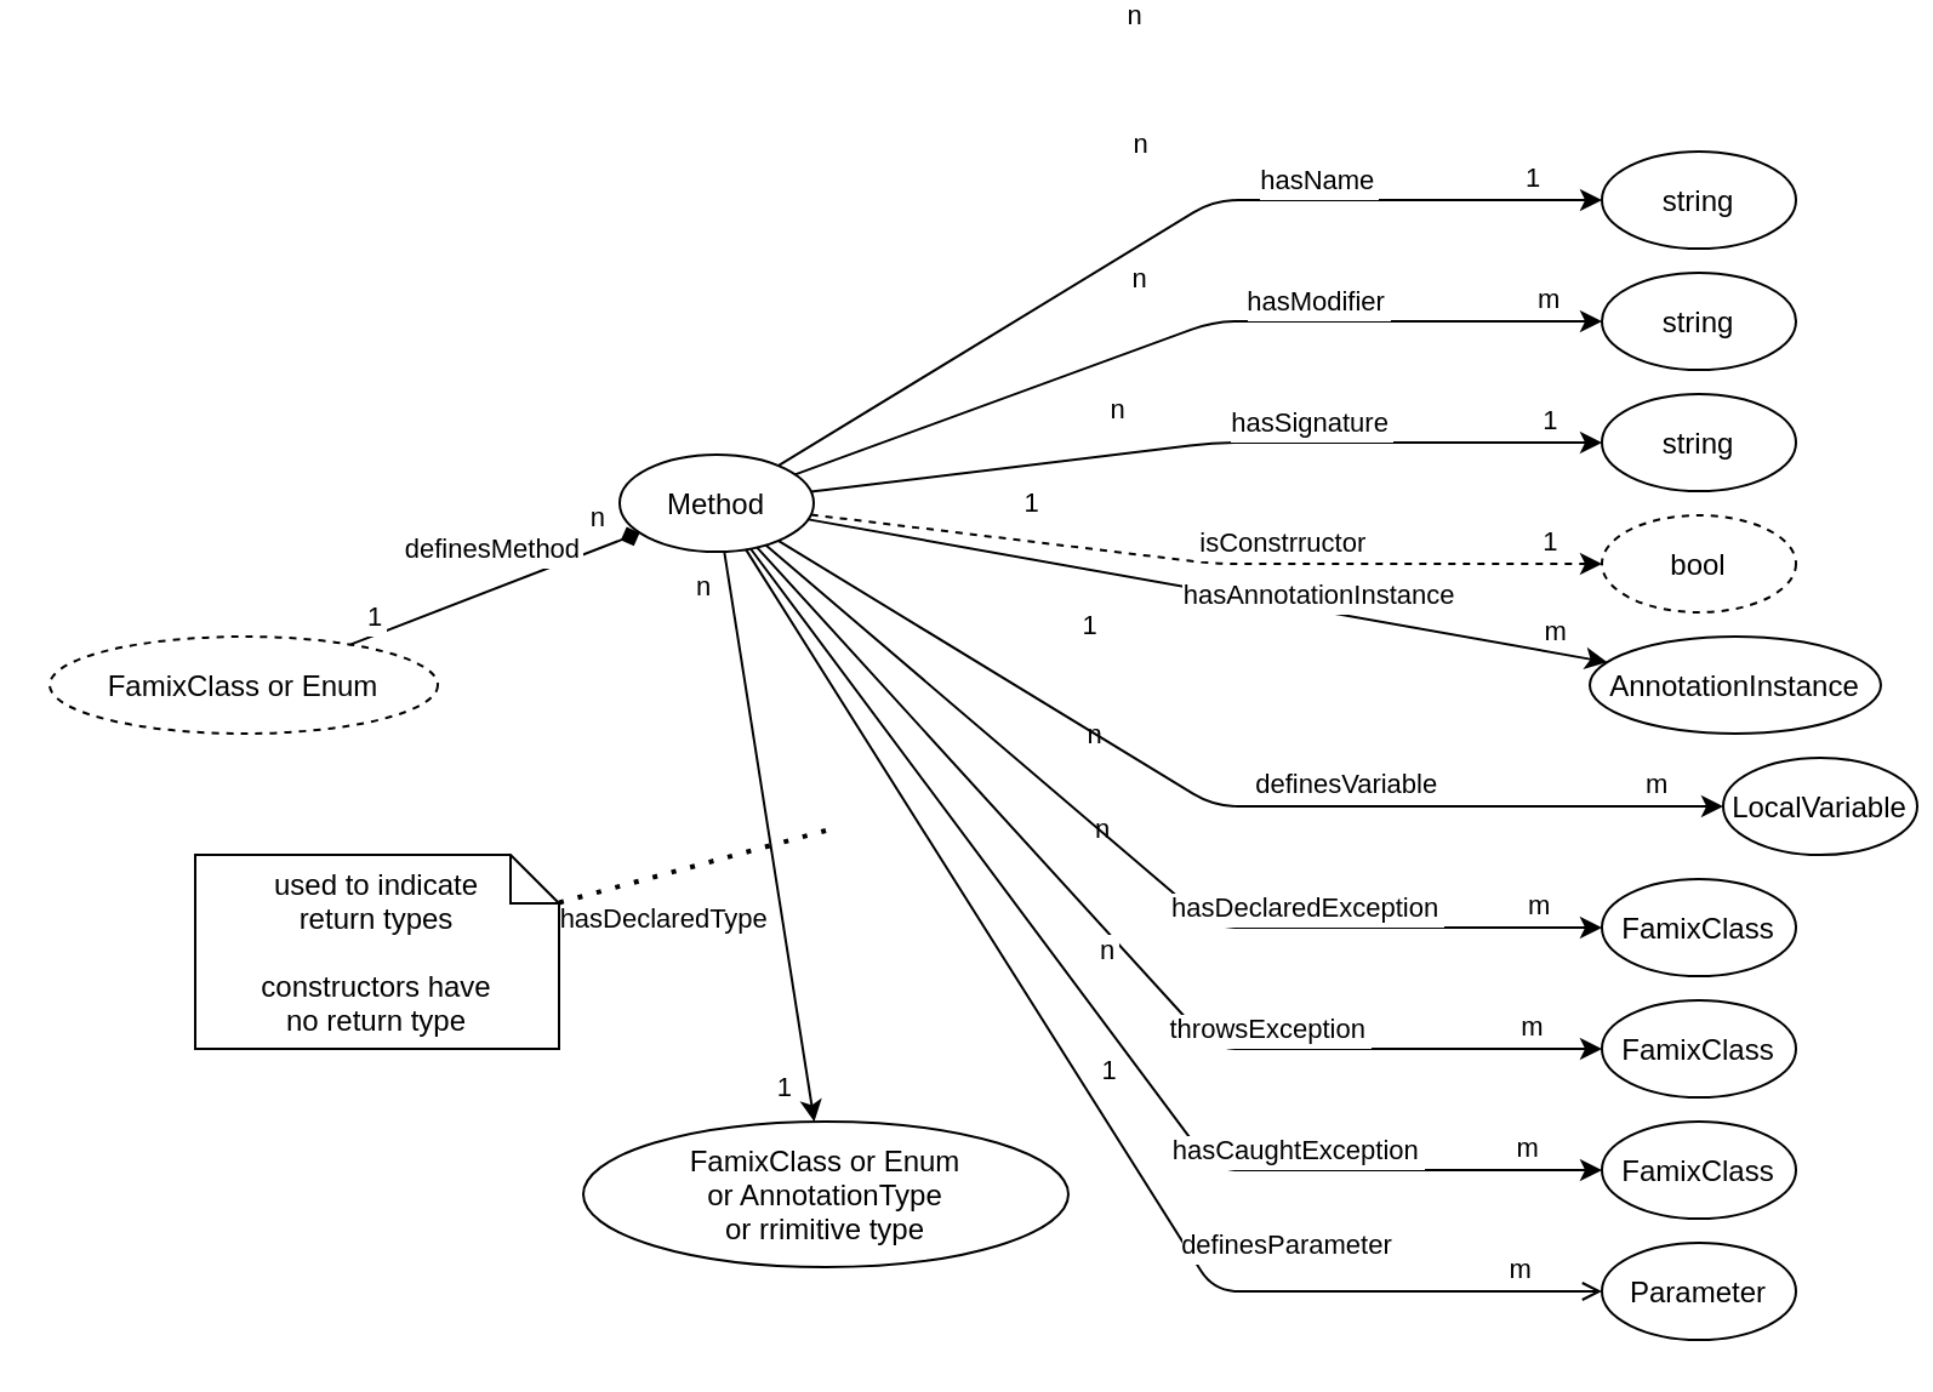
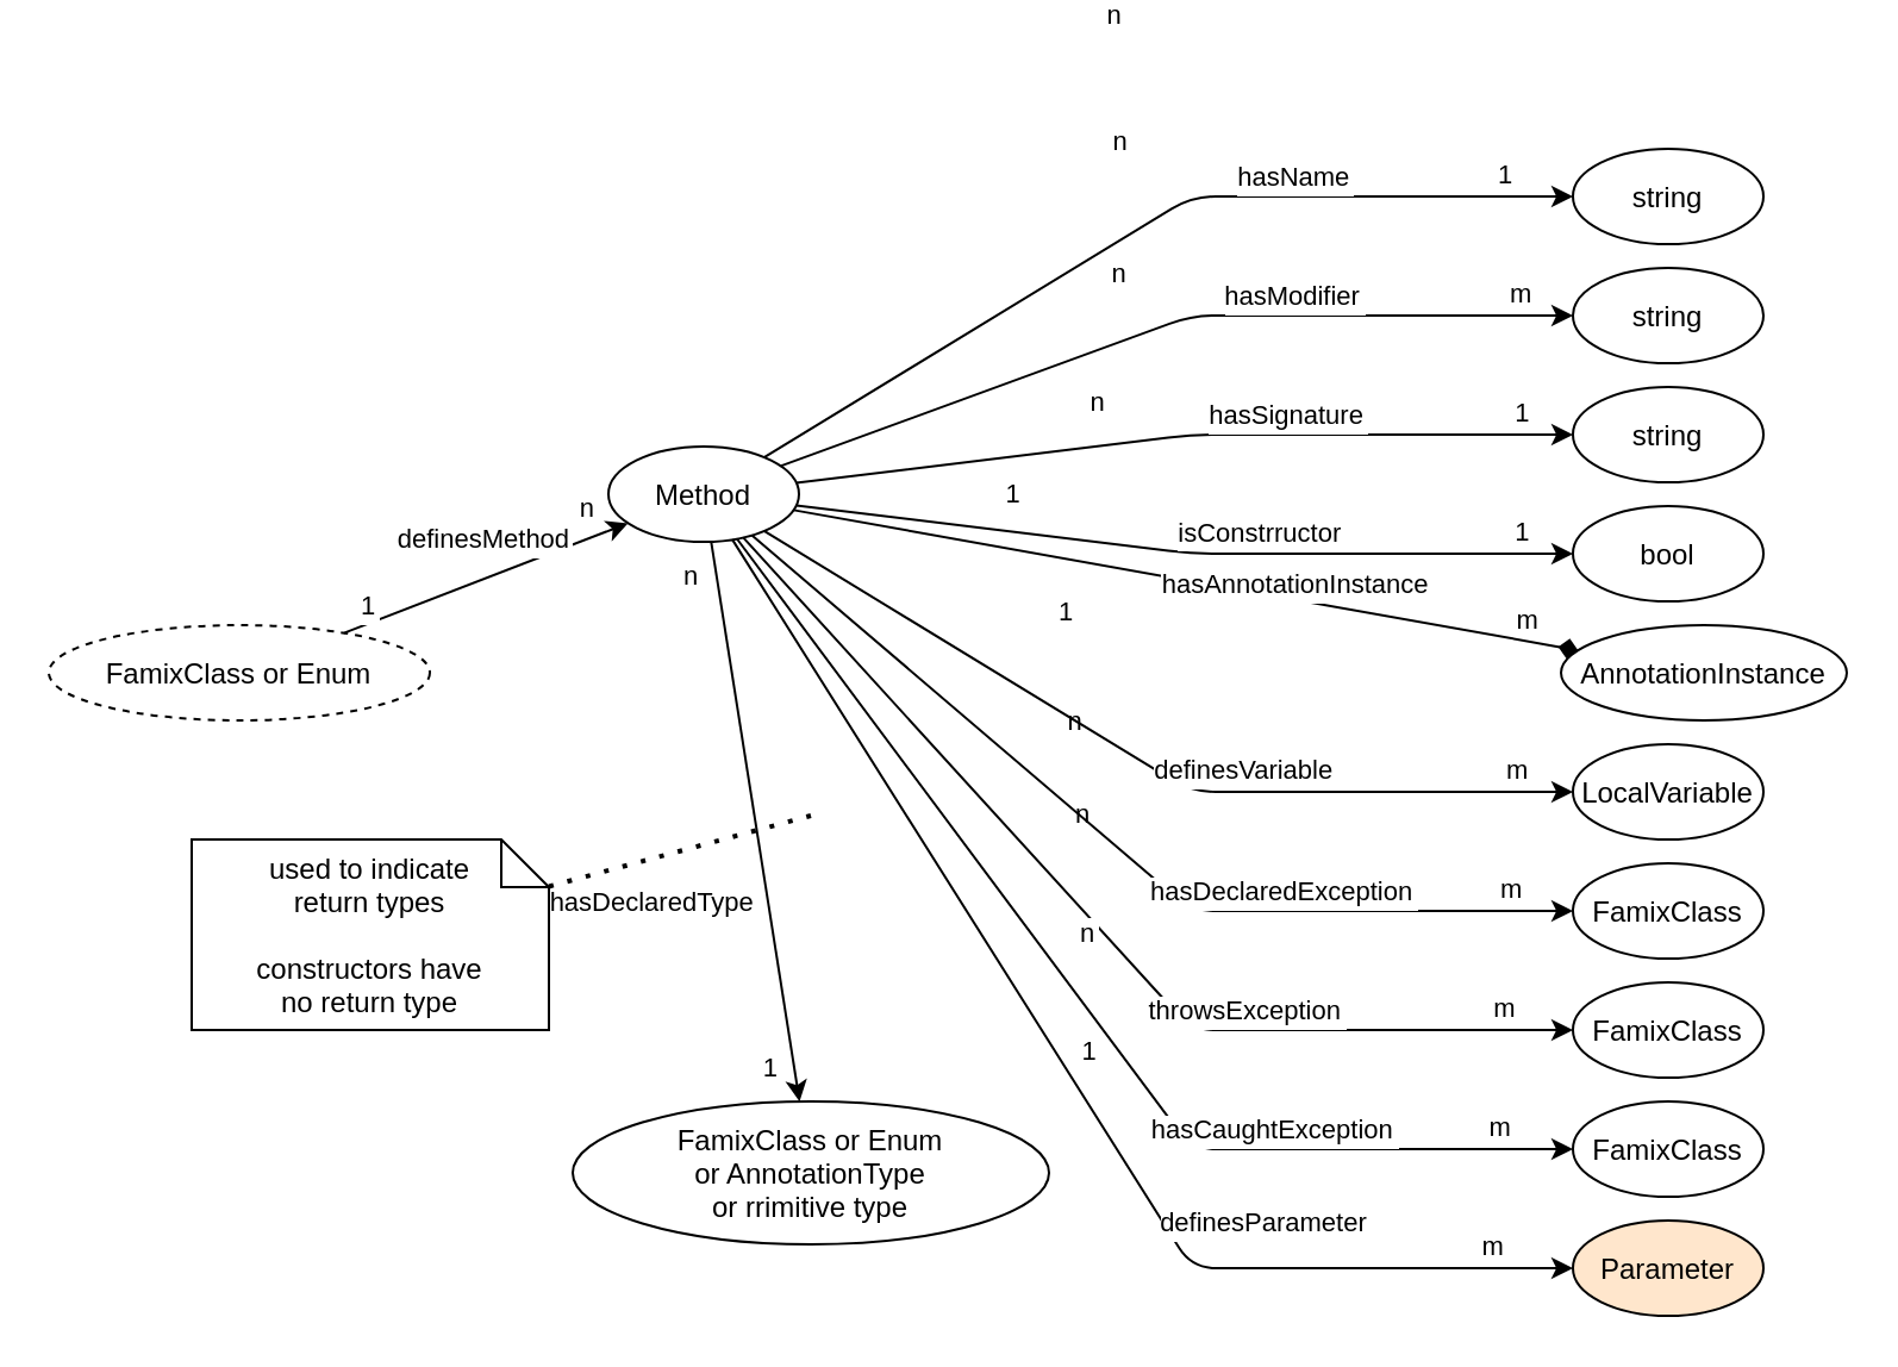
  <mxCell id="0" />
  <mxCell id="1" parent="0" />
  <mxCell id="2" value="Method" style="ellipse;" parent="1" vertex="1"><mxGeometry x="255" y="145" width="80" height="40" as="geometry" /></mxCell>
- <mxCell id="3" value="Parameter" style="ellipse;" parent="1" vertex="1"><mxGeometry x="660" y="470" width="80" height="40" as="geometry" /></mxCell>
+ <mxCell id="3" value="Parameter" style="ellipse;fillColor=#ffe6cc;" parent="1" vertex="1"><mxGeometry x="660" y="470" width="80" height="40" as="geometry" /></mxCell>
  <mxCell id="4" value="string" style="ellipse;" parent="1" vertex="1"><mxGeometry x="660" y="20" width="80" height="40" as="geometry" /></mxCell>
  <mxCell id="5" value="AnnotationInstance" style="ellipse;" parent="1" vertex="1"><mxGeometry x="655" y="220" width="120" height="40" as="geometry" /></mxCell>
- <mxCell id="6" value="bool" style="ellipse;dashed=1;" parent="1" vertex="1"><mxGeometry x="660" y="170" width="80" height="40" as="geometry" /></mxCell>
+ <mxCell id="6" value="bool" style="ellipse;" parent="1" vertex="1"><mxGeometry x="660" y="170" width="80" height="40" as="geometry" /></mxCell>
  <mxCell id="7" value="FamixClass" style="ellipse;" parent="1" vertex="1"><mxGeometry x="660" y="370" width="80" height="40" as="geometry" /></mxCell>
  <mxCell id="8" value="FamixClass or Enum&#10;or AnnotationType&#10;or rrimitive type" style="ellipse;" parent="1" vertex="1"><mxGeometry x="240" y="420" width="200" height="60" as="geometry" /></mxCell>
- <mxCell id="9" value="" style="endArrow=classic;" parent="1" source="2" target="5" edge="1"><mxGeometry width="50" height="50" relative="1" as="geometry"><mxPoint x="140" y="60" as="sourcePoint" /><mxPoint x="420" y="60" as="targetPoint" /></mxGeometry></mxCell>
+ <mxCell id="9" value="" style="endArrow=diamond;" parent="1" source="2" target="5" edge="1"><mxGeometry width="50" height="50" relative="1" as="geometry"><mxPoint x="140" y="60" as="sourcePoint" /><mxPoint x="420" y="60" as="targetPoint" /></mxGeometry></mxCell>
  <mxCell id="10" value="hasAnnotationInstance" style="edgeLabel;align=left;verticalAlign=bottom;resizable=0;points=[];labelPosition=right;verticalLabelPosition=top;" parent="9" vertex="1" connectable="0"><mxGeometry x="0.343" y="-2" relative="1" as="geometry"><mxPoint x="-68" y="-2" as="offset" /></mxGeometry></mxCell>
  <mxCell id="11" value="1" style="edgeLabel;align=center;verticalAlign=middle;resizable=0;points=[];" parent="9" vertex="1" connectable="0"><mxGeometry x="-0.921" y="-4" relative="1" as="geometry"><mxPoint x="80" y="-14" as="offset" /></mxGeometry></mxCell>
  <mxCell id="12" value="m" style="edgeLabel;align=center;verticalAlign=middle;resizable=0;points=[];" parent="9" vertex="1" connectable="0"><mxGeometry x="0.871" relative="1" as="geometry"><mxPoint y="-10" as="offset" /></mxGeometry></mxCell>
  <mxCell id="13" value="" style="endArrow=classic;" parent="1" source="2" target="4" edge="1"><mxGeometry width="50" height="50" relative="1" as="geometry"><mxPoint x="150" y="70" as="sourcePoint" /><mxPoint x="430" y="70" as="targetPoint" /><Array as="points"><mxPoint x="500" y="40" /></Array></mxGeometry></mxCell>
  <mxCell id="14" value="hasName" style="edgeLabel;align=left;verticalAlign=bottom;resizable=0;points=[];labelPosition=right;verticalLabelPosition=top;" parent="13" vertex="1" connectable="0"><mxGeometry x="0.343" y="-2" relative="1" as="geometry"><mxPoint x="-21" y="-2" as="offset" /></mxGeometry></mxCell>
  <mxCell id="15" value="n" style="edgeLabel;align=center;verticalAlign=middle;resizable=0;points=[];" parent="13" vertex="1" connectable="0"><mxGeometry x="-0.921" y="-4" relative="1" as="geometry"><mxPoint x="132" y="-182" as="offset" /></mxGeometry></mxCell>
  <mxCell id="16" value="1" style="edgeLabel;align=center;verticalAlign=middle;resizable=0;points=[];" parent="13" vertex="1" connectable="0"><mxGeometry x="0.871" relative="1" as="geometry"><mxPoint x="-5" y="-10" as="offset" /></mxGeometry></mxCell>
  <mxCell id="17" value="string" style="ellipse;" parent="1" vertex="1"><mxGeometry x="660" y="120" width="80" height="40" as="geometry" /></mxCell>
  <mxCell id="18" value="" style="endArrow=classic;" parent="1" source="2" target="17" edge="1"><mxGeometry width="50" height="50" relative="1" as="geometry"><mxPoint x="150" y="70" as="sourcePoint" /><mxPoint x="430" y="70" as="targetPoint" /><Array as="points"><mxPoint x="500" y="140" /></Array></mxGeometry></mxCell>
  <mxCell id="19" value="hasSignature" style="edgeLabel;align=left;verticalAlign=bottom;resizable=0;points=[];labelPosition=right;verticalLabelPosition=top;" parent="18" vertex="1" connectable="0"><mxGeometry x="0.343" y="-2" relative="1" as="geometry"><mxPoint x="-47" y="-2" as="offset" /></mxGeometry></mxCell>
  <mxCell id="20" value="n" style="edgeLabel;align=center;verticalAlign=middle;resizable=0;points=[];" parent="18" vertex="1" connectable="0"><mxGeometry x="-0.921" y="-4" relative="1" as="geometry"><mxPoint x="122" y="-91" as="offset" /></mxGeometry></mxCell>
  <mxCell id="21" value="1" style="edgeLabel;align=center;verticalAlign=middle;resizable=0;points=[];" parent="18" vertex="1" connectable="0"><mxGeometry x="0.871" relative="1" as="geometry"><mxPoint y="-10" as="offset" /></mxGeometry></mxCell>
  <mxCell id="22" value="FamixClass or Enum" style="ellipse;dashed=1;" parent="1" vertex="1"><mxGeometry x="20" y="220" width="160" height="40" as="geometry" /></mxCell>
- <mxCell id="23" value="" style="endArrow=diamond;" parent="1" source="22" target="2" edge="1"><mxGeometry width="50" height="50" relative="1" as="geometry"><mxPoint x="150" y="70" as="sourcePoint" /><mxPoint x="430" y="70" as="targetPoint" /></mxGeometry></mxCell>
+ <mxCell id="23" value="" style="endArrow=classic;" parent="1" source="22" target="2" edge="1"><mxGeometry width="50" height="50" relative="1" as="geometry"><mxPoint x="150" y="70" as="sourcePoint" /><mxPoint x="430" y="70" as="targetPoint" /></mxGeometry></mxCell>
  <mxCell id="24" value="definesMethod" style="edgeLabel;align=left;verticalAlign=bottom;resizable=0;points=[];labelPosition=right;verticalLabelPosition=top;" parent="23" vertex="1" connectable="0"><mxGeometry x="0.343" y="-2" relative="1" as="geometry"><mxPoint x="-60" y="-2" as="offset" /></mxGeometry></mxCell>
  <mxCell id="25" value="1" style="edgeLabel;align=center;verticalAlign=middle;resizable=0;points=[];" parent="23" vertex="1" connectable="0"><mxGeometry x="-0.921" y="-4" relative="1" as="geometry"><mxPoint x="4" y="-14" as="offset" /></mxGeometry></mxCell>
  <mxCell id="26" value="n" style="edgeLabel;align=center;verticalAlign=middle;resizable=0;points=[];" parent="23" vertex="1" connectable="0"><mxGeometry x="0.871" relative="1" as="geometry"><mxPoint x="-10" y="-10" as="offset" /></mxGeometry></mxCell>
- <mxCell id="27" value="" style="endArrow=classic;dashed=1;" parent="1" source="2" target="6" edge="1"><mxGeometry width="50" height="50" relative="1" as="geometry"><mxPoint x="150" y="70" as="sourcePoint" /><mxPoint x="430" y="70" as="targetPoint" /><Array as="points"><mxPoint x="500" y="190" /></Array></mxGeometry></mxCell>
+ <mxCell id="27" value="" style="endArrow=classic;" parent="1" source="2" target="6" edge="1"><mxGeometry width="50" height="50" relative="1" as="geometry"><mxPoint x="150" y="70" as="sourcePoint" /><mxPoint x="430" y="70" as="targetPoint" /><Array as="points"><mxPoint x="500" y="190" /></Array></mxGeometry></mxCell>
  <mxCell id="28" value="isConstrructor" style="edgeLabel;align=left;verticalAlign=bottom;resizable=0;points=[];labelPosition=right;verticalLabelPosition=top;" parent="27" vertex="1" connectable="0"><mxGeometry relative="1" as="geometry"><mxPoint x="-4" as="offset" /></mxGeometry></mxCell>
  <mxCell id="29" value="n" style="edgeLabel;align=center;verticalAlign=middle;resizable=0;points=[];" parent="27" vertex="1" connectable="0"><mxGeometry x="-0.921" y="-4" relative="1" as="geometry"><mxPoint x="114" y="-50" as="offset" /></mxGeometry></mxCell>
  <mxCell id="30" value="1" style="edgeLabel;align=center;verticalAlign=middle;resizable=0;points=[];" parent="27" vertex="1" connectable="0"><mxGeometry x="0.871" relative="1" as="geometry"><mxPoint y="-10" as="offset" /></mxGeometry></mxCell>
  <mxCell id="31" value="" style="endArrow=classic;" parent="1" source="2" target="8" edge="1"><mxGeometry width="50" height="50" relative="1" as="geometry"><mxPoint x="150" y="70" as="sourcePoint" /><mxPoint x="430" y="70" as="targetPoint" /></mxGeometry></mxCell>
  <mxCell id="32" value="hasDeclaredType" style="edgeLabel;align=center;verticalAlign=middle;resizable=0;points=[];" parent="31" vertex="1" connectable="0"><mxGeometry x="0.343" y="-2" relative="1" as="geometry"><mxPoint x="-48" y="-8" as="offset" /></mxGeometry></mxCell>
  <mxCell id="33" value="n" style="edgeLabel;align=center;verticalAlign=middle;resizable=0;points=[];" parent="31" vertex="1" connectable="0"><mxGeometry x="-0.921" y="-4" relative="1" as="geometry"><mxPoint x="-6" y="4" as="offset" /></mxGeometry></mxCell>
  <mxCell id="34" value="1" style="edgeLabel;align=center;verticalAlign=middle;resizable=0;points=[];" parent="31" vertex="1" connectable="0"><mxGeometry x="0.871" relative="1" as="geometry"><mxPoint x="-10" as="offset" /></mxGeometry></mxCell>
  <mxCell id="35" value="used to indicate&#10;return types&#10;&#10;constructors have&#10;no return type" style="shape=note;size=20;" parent="1" vertex="1"><mxGeometry x="80" y="310" width="150" height="80" as="geometry" /></mxCell>
  <mxCell id="36" value="" style="endArrow=none;dashed=1;dashPattern=1 3;strokeWidth=2;" parent="1" source="35" edge="1"><mxGeometry width="50" height="50" relative="1" as="geometry"><mxPoint x="340" y="370" as="sourcePoint" /><mxPoint x="340" y="300" as="targetPoint" /></mxGeometry></mxCell>
  <mxCell id="37" value="string" style="ellipse;" parent="1" vertex="1"><mxGeometry x="660" y="70" width="80" height="40" as="geometry" /></mxCell>
  <mxCell id="38" value="" style="endArrow=classic;" parent="1" source="2" target="37" edge="1"><mxGeometry width="50" height="50" relative="1" as="geometry"><mxPoint x="150" y="70" as="sourcePoint" /><mxPoint x="430" y="70" as="targetPoint" /><Array as="points"><mxPoint x="500" y="90" /></Array></mxGeometry></mxCell>
  <mxCell id="39" value="hasModifier" style="edgeLabel;align=left;verticalAlign=bottom;resizable=0;points=[];labelPosition=right;verticalLabelPosition=top;" parent="38" vertex="1" connectable="0"><mxGeometry x="0.343" y="-2" relative="1" as="geometry"><mxPoint x="-35" y="-2" as="offset" /></mxGeometry></mxCell>
  <mxCell id="40" value="n" style="edgeLabel;align=center;verticalAlign=middle;resizable=0;points=[];" parent="38" vertex="1" connectable="0"><mxGeometry x="-0.921" y="-4" relative="1" as="geometry"><mxPoint x="128" y="-136" as="offset" /></mxGeometry></mxCell>
  <mxCell id="41" value="m" style="edgeLabel;align=center;verticalAlign=middle;resizable=0;points=[];" parent="38" vertex="1" connectable="0"><mxGeometry x="0.871" relative="1" as="geometry"><mxPoint y="-10" as="offset" /></mxGeometry></mxCell>
  <mxCell id="42" value="" style="endArrow=classic;" parent="1" source="2" target="7" edge="1"><mxGeometry width="50" height="50" relative="1" as="geometry"><mxPoint x="150" y="70" as="sourcePoint" /><mxPoint x="430" y="70" as="targetPoint" /><Array as="points"><mxPoint x="500" y="390" /></Array></mxGeometry></mxCell>
  <mxCell id="43" value="throwsException" style="edgeLabel;align=left;verticalAlign=bottom;resizable=0;points=[];labelPosition=right;verticalLabelPosition=top;" parent="42" vertex="1" connectable="0"><mxGeometry x="0.343" y="-2" relative="1" as="geometry"><mxPoint x="-35" y="-2" as="offset" /></mxGeometry></mxCell>
  <mxCell id="44" value="n" style="edgeLabel;align=center;verticalAlign=middle;resizable=0;points=[];" parent="42" vertex="1" connectable="0"><mxGeometry x="-0.921" y="-4" relative="1" as="geometry"><mxPoint x="134" y="100" as="offset" /></mxGeometry></mxCell>
  <mxCell id="45" value="m" style="edgeLabel;align=center;verticalAlign=middle;resizable=0;points=[];" parent="42" vertex="1" connectable="0"><mxGeometry x="0.871" relative="1" as="geometry"><mxPoint y="-10" as="offset" /></mxGeometry></mxCell>
  <mxCell id="46" value="FamixClass" style="ellipse;" parent="1" vertex="1"><mxGeometry x="660" y="420" width="80" height="40" as="geometry" /></mxCell>
  <mxCell id="47" value="" style="endArrow=classic;" parent="1" source="2" target="46" edge="1"><mxGeometry width="50" height="50" relative="1" as="geometry"><mxPoint x="150" y="70" as="sourcePoint" /><mxPoint x="430" y="70" as="targetPoint" /><Array as="points"><mxPoint x="500" y="440" /></Array></mxGeometry></mxCell>
  <mxCell id="48" value="hasCaughtException" style="edgeLabel;align=left;verticalAlign=bottom;resizable=0;points=[];labelPosition=right;verticalLabelPosition=top;" parent="47" vertex="1" connectable="0"><mxGeometry x="0.343" y="-2" relative="1" as="geometry"><mxPoint x="-21" y="-2" as="offset" /></mxGeometry></mxCell>
  <mxCell id="49" value="n" style="edgeLabel;align=center;verticalAlign=middle;resizable=0;points=[];" parent="47" vertex="1" connectable="0"><mxGeometry x="-0.921" y="-4" relative="1" as="geometry"><mxPoint x="139" y="147" as="offset" /></mxGeometry></mxCell>
  <mxCell id="50" value="m" style="edgeLabel;align=center;verticalAlign=middle;resizable=0;points=[];" parent="47" vertex="1" connectable="0"><mxGeometry x="0.871" relative="1" as="geometry"><mxPoint y="-10" as="offset" /></mxGeometry></mxCell>
  <mxCell id="51" value="FamixClass" style="ellipse;" parent="1" vertex="1"><mxGeometry x="660" y="320" width="80" height="40" as="geometry" /></mxCell>
  <mxCell id="52" value="" style="endArrow=classic;" parent="1" source="2" target="51" edge="1"><mxGeometry width="50" height="50" relative="1" as="geometry"><mxPoint x="150" y="70" as="sourcePoint" /><mxPoint x="430" y="70" as="targetPoint" /><Array as="points"><mxPoint x="500" y="340" /></Array></mxGeometry></mxCell>
  <mxCell id="53" value="hasDeclaredException" style="edgeLabel;align=left;verticalAlign=bottom;resizable=0;points=[];labelPosition=right;verticalLabelPosition=top;" parent="52" vertex="1" connectable="0"><mxGeometry x="0.343" y="-2" relative="1" as="geometry"><mxPoint x="-47" y="-2" as="offset" /></mxGeometry></mxCell>
  <mxCell id="54" value="n" style="edgeLabel;align=center;verticalAlign=middle;resizable=0;points=[];" parent="52" vertex="1" connectable="0"><mxGeometry x="-0.921" y="-4" relative="1" as="geometry"><mxPoint x="126" y="64" as="offset" /></mxGeometry></mxCell>
  <mxCell id="55" value="m" style="edgeLabel;align=center;verticalAlign=middle;resizable=0;points=[];" parent="52" vertex="1" connectable="0"><mxGeometry x="0.871" relative="1" as="geometry"><mxPoint y="-10" as="offset" /></mxGeometry></mxCell>
- <mxCell id="56" value="LocalVariable" style="ellipse;" parent="1" vertex="1"><mxGeometry x="710" y="270" width="80" height="40" as="geometry" /></mxCell>
- <mxCell id="57" value="" style="endArrow=open;" parent="1" source="2" target="3" edge="1"><mxGeometry width="50" height="50" relative="1" as="geometry"><mxPoint x="150" y="70" as="sourcePoint" /><mxPoint x="430" y="70" as="targetPoint" /><Array as="points"><mxPoint x="500" y="490" /></Array></mxGeometry></mxCell>
+ <mxCell id="56" value="LocalVariable" style="ellipse;" parent="1" vertex="1"><mxGeometry x="660" y="270" width="80" height="40" as="geometry" /></mxCell>
+ <mxCell id="57" value="" style="endArrow=classic;" parent="1" source="2" target="3" edge="1"><mxGeometry width="50" height="50" relative="1" as="geometry"><mxPoint x="150" y="70" as="sourcePoint" /><mxPoint x="430" y="70" as="targetPoint" /><Array as="points"><mxPoint x="500" y="490" /></Array></mxGeometry></mxCell>
  <mxCell id="58" value="definesParameter" style="edgeLabel;align=left;verticalAlign=bottom;resizable=0;points=[];labelPosition=right;verticalLabelPosition=top;" parent="57" vertex="1" connectable="0"><mxGeometry x="0.343" y="-2" relative="1" as="geometry"><mxPoint x="-7" y="-2" as="offset" /></mxGeometry></mxCell>
  <mxCell id="59" value="1" style="edgeLabel;align=center;verticalAlign=middle;resizable=0;points=[];" parent="57" vertex="1" connectable="0"><mxGeometry x="-0.921" y="-4" relative="1" as="geometry"><mxPoint x="142" y="194" as="offset" /></mxGeometry></mxCell>
  <mxCell id="60" value="m" style="edgeLabel;align=center;verticalAlign=middle;resizable=0;points=[];" parent="57" vertex="1" connectable="0"><mxGeometry x="0.871" relative="1" as="geometry"><mxPoint y="-10" as="offset" /></mxGeometry></mxCell>
  <mxCell id="61" value="" style="endArrow=classic;" parent="1" source="2" target="56" edge="1"><mxGeometry width="50" height="50" relative="1" as="geometry"><mxPoint x="150" y="70" as="sourcePoint" /><mxPoint x="430" y="70" as="targetPoint" /><Array as="points"><mxPoint x="500" y="290" /></Array></mxGeometry></mxCell>
  <mxCell id="62" value="definesVariable" style="edgeLabel;align=left;verticalAlign=bottom;resizable=0;points=[];labelPosition=right;verticalLabelPosition=top;" parent="61" vertex="1" connectable="0"><mxGeometry x="0.343" y="-2" relative="1" as="geometry"><mxPoint x="-56" y="-3" as="offset" /></mxGeometry></mxCell>
  <mxCell id="63" value="1" style="edgeLabel;align=center;verticalAlign=middle;resizable=0;points=[];rotation=0;" parent="61" vertex="1" connectable="0"><mxGeometry x="-0.921" y="-4" relative="1" as="geometry"><mxPoint x="116" y="22" as="offset" /></mxGeometry></mxCell>
  <mxCell id="64" value="m" style="edgeLabel;align=center;verticalAlign=middle;resizable=0;points=[];" parent="61" vertex="1" connectable="0"><mxGeometry x="0.871" relative="1" as="geometry"><mxPoint y="-10" as="offset" /></mxGeometry></mxCell>
